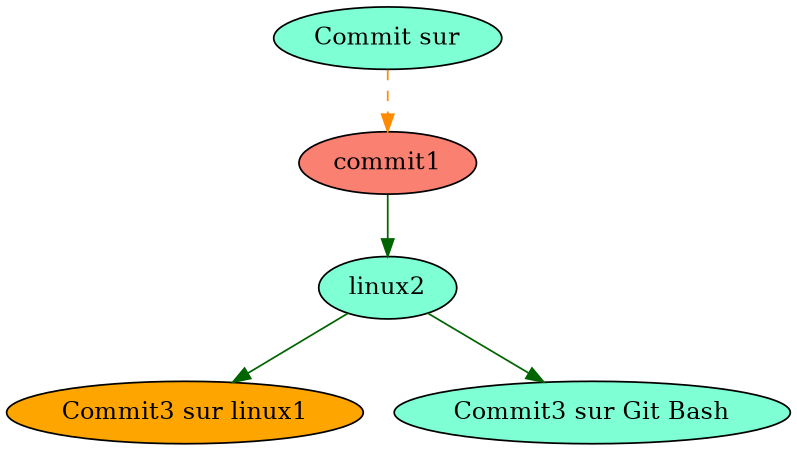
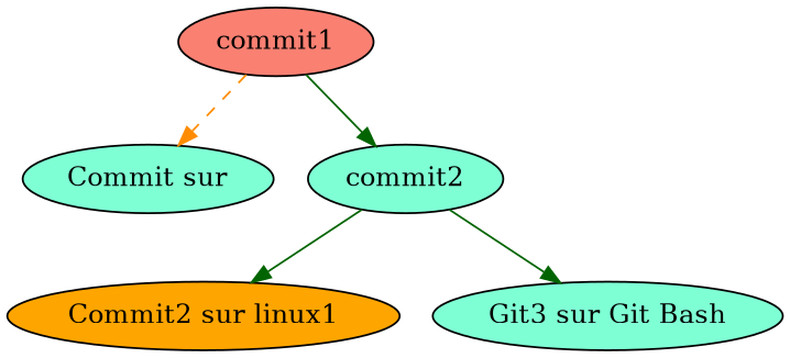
  digraph {
    node [fillcolor=aquamarine style=filled]
    edge [color=darkgreen style=solid]
    n1 [label="Commit sur"]
    commit1 [fillcolor=salmon]
-   commit2 [label=linux2]
-   n4 [fillcolor=orange label="Commit3 sur linux1"]
-   n5 [label="Commit3 sur Git Bash"]
-   n1 -> commit1 [color=darkorange style=dashed]
+   commit2
+   n4 [fillcolor=orange label="Commit2 sur linux1"]
+   n5 [label="Git3 sur Git Bash"]
+   commit1 -> n1 [color=darkorange style=dashed]
    commit1 -> commit2
    commit2 -> n4
    commit2 -> n5
  }
